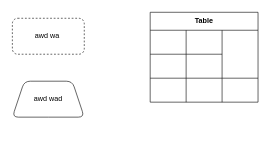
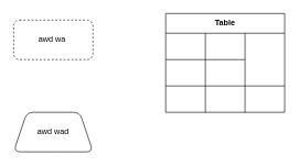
  <mxCell id="0" />
  <mxCell id="1" parent="0" />
  <mxCell id="2" value="awd wa&amp;nbsp;" style="rounded=1;whiteSpace=wrap;html=1;dashed=1;" parent="1" vertex="1"><mxGeometry x="20" y="30" width="120" height="60" as="geometry" /></mxCell>
- <mxCell id="3" value="awd wad" style="shape=trapezoid;perimeter=trapezoidPerimeter;whiteSpace=wrap;html=1;fixedSize=1;rounded=1;" parent="1" vertex="1"><mxGeometry x="20" y="135" width="120" height="60" as="geometry" /></mxCell>
+ <mxCell id="3" value="awd wad" style="shape=trapezoid;perimeter=trapezoidPerimeter;whiteSpace=wrap;html=1;fixedSize=1;rounded=1;" parent="1" vertex="1"><mxGeometry x="20" y="170" width="120" height="60" as="geometry" /></mxCell>
  <mxCell id="4" value="Table" style="shape=table;html=1;whiteSpace=wrap;startSize=30;container=1;collapsible=0;childLayout=tableLayout;fontStyle=1;align=center;" parent="1" vertex="1"><mxGeometry x="250" y="20" width="180" height="150" as="geometry" /></mxCell>
  <mxCell id="5" value="" style="shape=partialRectangle;html=1;whiteSpace=wrap;collapsible=0;dropTarget=0;pointerEvents=0;fillColor=none;top=0;left=0;bottom=0;right=0;points=[[0,0.5],[1,0.5]];portConstraint=eastwest;" parent="4" vertex="1"><mxGeometry y="30" width="180" height="40" as="geometry" /></mxCell>
  <mxCell id="6" value="" style="shape=partialRectangle;html=1;whiteSpace=wrap;connectable=0;fillColor=none;top=0;left=0;bottom=0;right=0;overflow=hidden;" parent="5" vertex="1"><mxGeometry width="60" height="40" as="geometry" /></mxCell>
  <mxCell id="7" value="" style="shape=partialRectangle;html=1;whiteSpace=wrap;connectable=0;fillColor=none;top=0;left=0;bottom=0;right=0;overflow=hidden;" parent="5" vertex="1"><mxGeometry x="120" width="60" height="40" as="geometry" /></mxCell>
  <mxCell id="8" value="" style="shape=partialRectangle;html=1;whiteSpace=wrap;collapsible=0;dropTarget=0;pointerEvents=0;fillColor=none;top=0;left=0;bottom=0;right=0;points=[[0,0.5],[1,0.5]];portConstraint=eastwest;" parent="4" vertex="1"><mxGeometry y="70" width="180" height="40" as="geometry" /></mxCell>
  <mxCell id="9" value="" style="shape=partialRectangle;html=1;whiteSpace=wrap;connectable=0;fillColor=none;top=0;left=0;bottom=0;right=0;overflow=hidden;" parent="8" vertex="1"><mxGeometry width="60" height="40" as="geometry" /></mxCell>
  <mxCell id="10" value="" style="shape=partialRectangle;html=1;whiteSpace=wrap;connectable=0;fillColor=none;top=0;left=0;bottom=0;right=0;overflow=hidden;" parent="8" vertex="1"><mxGeometry x="60" width="60" height="40" as="geometry" /></mxCell>
  <mxCell id="11" value="" style="shape=partialRectangle;html=1;whiteSpace=wrap;connectable=0;fillColor=none;top=0;left=0;bottom=0;right=0;overflow=hidden;" parent="8" vertex="1"><mxGeometry x="120" width="60" height="40" as="geometry" /></mxCell>
  <mxCell id="12" value="" style="shape=partialRectangle;html=1;whiteSpace=wrap;collapsible=0;dropTarget=0;pointerEvents=0;fillColor=none;top=0;left=0;bottom=0;right=0;points=[[0,0.5],[1,0.5]];portConstraint=eastwest;" parent="4" vertex="1"><mxGeometry y="110" width="180" height="40" as="geometry" /></mxCell>
  <mxCell id="13" value="" style="shape=partialRectangle;html=1;whiteSpace=wrap;connectable=0;fillColor=none;top=0;left=0;bottom=0;right=0;overflow=hidden;" parent="12" vertex="1"><mxGeometry width="60" height="40" as="geometry" /></mxCell>
  <mxCell id="14" value="" style="shape=partialRectangle;html=1;whiteSpace=wrap;connectable=0;fillColor=none;top=0;left=0;bottom=0;right=0;overflow=hidden;" parent="12" vertex="1"><mxGeometry x="60" width="60" height="40" as="geometry" /></mxCell>
  <mxCell id="15" value="" style="shape=partialRectangle;html=1;whiteSpace=wrap;connectable=0;fillColor=none;top=0;left=0;bottom=0;right=0;overflow=hidden;" parent="12" vertex="1"><mxGeometry x="120" width="60" height="40" as="geometry" /></mxCell>
